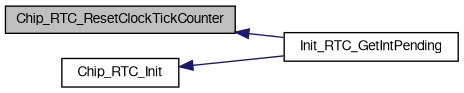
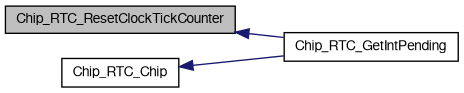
  digraph {
    rankdir=LR
    node [color=black fillcolor=white fontname=FreeSans fontsize=10 shape=record style=filled]
    edge [color=midnightblue dir=back fontname=FreeSans fontsize=10 labelfontname=FreeSans labelfontsize=10 style=solid]
    n1 [fillcolor=grey75 fontcolor=black height=0.2 label=Chip_RTC_ResetClockTickCounter width=0.4]
-   n2 [height=0.2 label=Init_RTC_GetIntPending width=0.4]
-   n3 [height=0.2 label=Chip_RTC_Init width=0.4]
+   n2 [height=0.2 label=Chip_RTC_GetIntPending width=0.4]
+   n3 [height=0.2 label=Chip_RTC_Chip width=0.4]
    n1 -> n2
    n3 -> n2
  }
